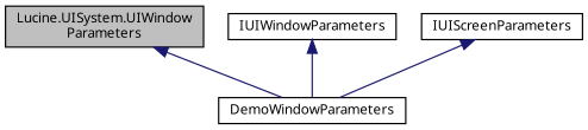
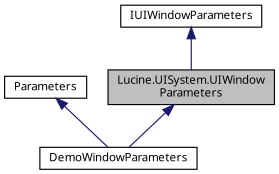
  digraph {
    fontname="Noto Sans"
    node [color=black fillcolor=white fontname="Noto Sans" fontsize=10 shape=record style=filled]
    edge [color=midnightblue dir=back fontname="Noto Sans" fontsize=10 labelfontname=Helvetica labelfontsize=10 style=solid]
    n1 [fillcolor=grey75 fontcolor=black height=0.2 label="Lucine.UISystem.UIWindow\lParameters" width=0.4]
    n2 [height=0.2 label=DemoWindowParameters width=0.4]
    n3 [height=0.2 label=IUIWindowParameters width=0.4]
-   n4 [height=0.2 label=IUIScreenParameters width=0.4]
+   n4 [height=0.2 label=Parameters width=0.4]
    n1 -> n2
-   n3 -> n2
+   n3 -> n1
    n4 -> n2
  }
